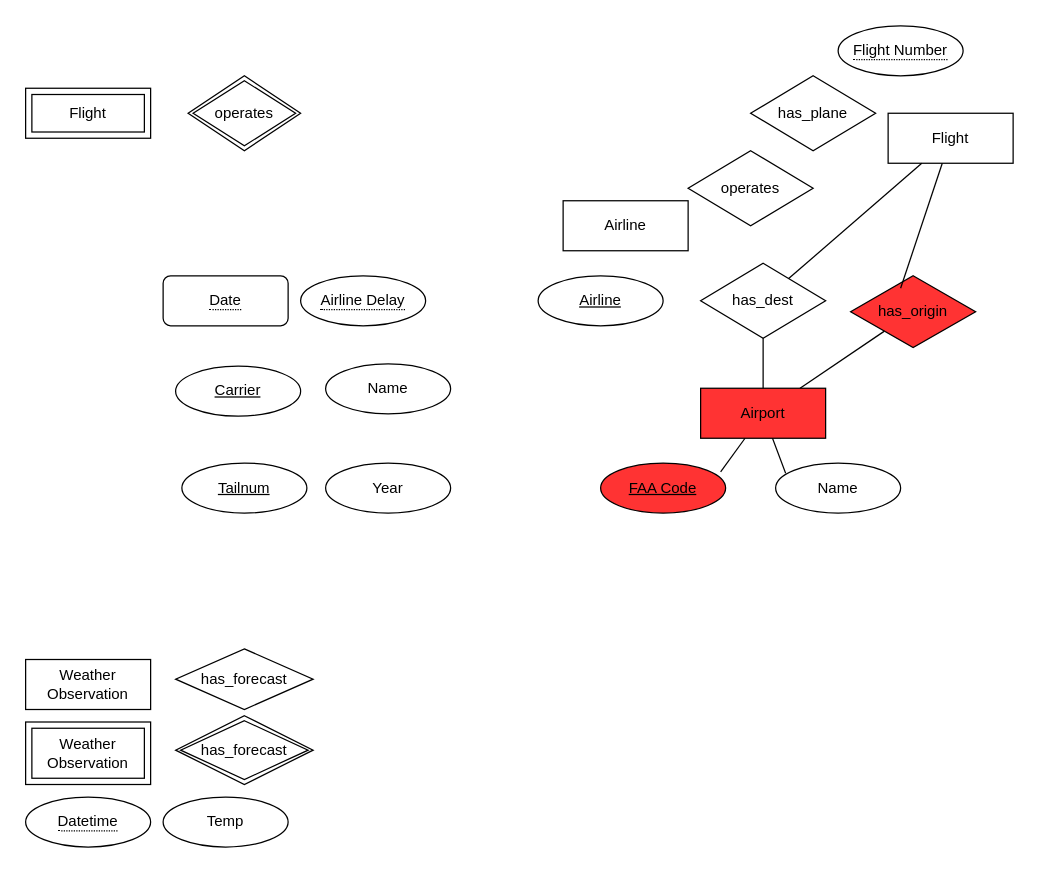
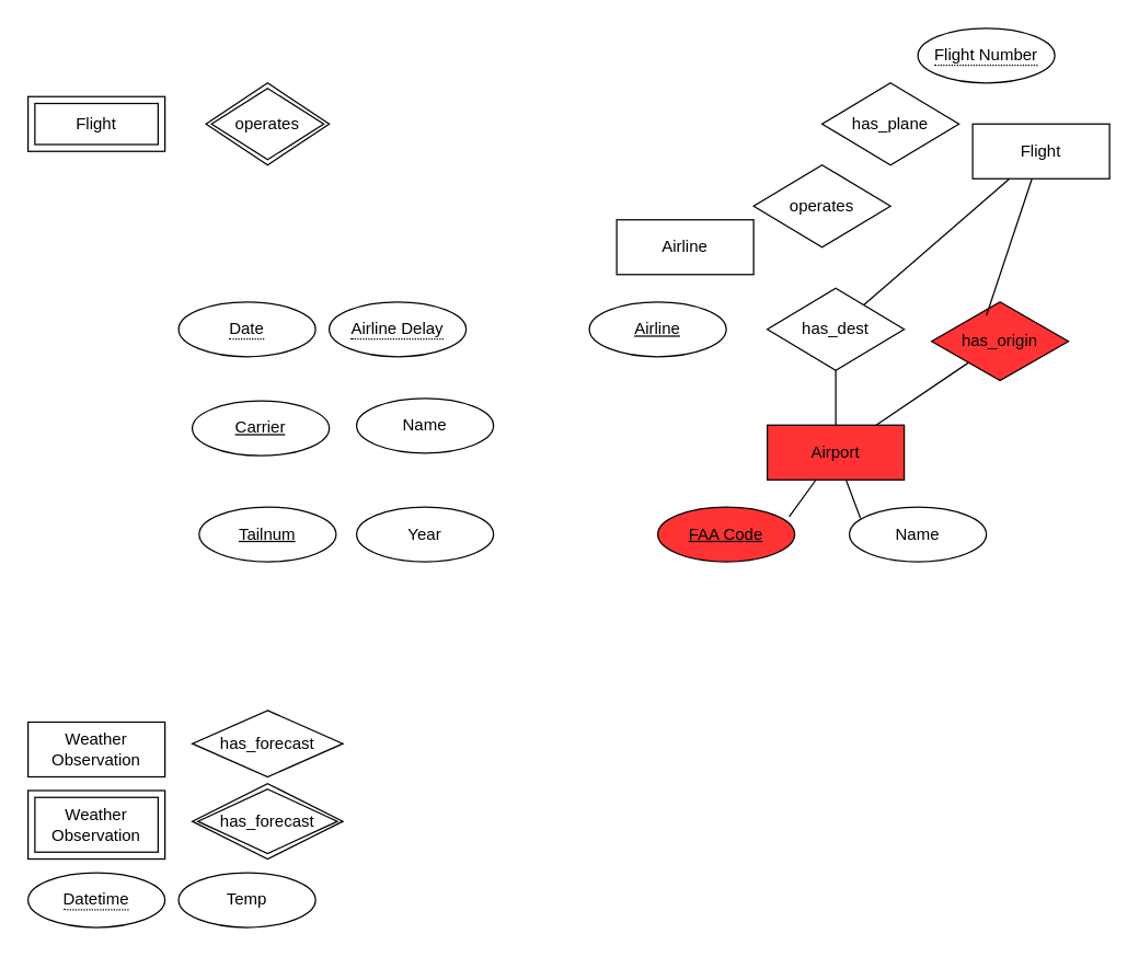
  <mxCell id="0" />
  <mxCell id="1" parent="0" />
  <mxCell id="2" value="has_plane" style="shape=rhombus;perimeter=rhombusPerimeter;whiteSpace=wrap;html=1;align=center;" parent="1" vertex="1"><mxGeometry x="600" y="60" width="100" height="60" as="geometry" /></mxCell>
  <mxCell id="3" value="has_origin" style="shape=rhombus;perimeter=rhombusPerimeter;whiteSpace=wrap;html=1;align=center;fillColor=#FF3333;" parent="1" vertex="1"><mxGeometry x="680" y="220" width="100" height="57.5" as="geometry" /></mxCell>
  <mxCell id="4" value="Airline" style="whiteSpace=wrap;html=1;align=center;" parent="1" vertex="1"><mxGeometry x="450" y="160" width="100" height="40" as="geometry" /></mxCell>
  <mxCell id="5" value="Airport" style="whiteSpace=wrap;html=1;align=center;fillColor=#FF3333;" parent="1" vertex="1"><mxGeometry x="560" y="310" width="100" height="40" as="geometry" /></mxCell>
  <mxCell id="6" value="has_dest" style="shape=rhombus;perimeter=rhombusPerimeter;whiteSpace=wrap;html=1;align=center;" parent="1" vertex="1"><mxGeometry x="560" y="210" width="100" height="60" as="geometry" /></mxCell>
  <mxCell id="7" value="Carrier" style="ellipse;whiteSpace=wrap;html=1;align=center;fontStyle=4;" parent="1" vertex="1"><mxGeometry x="140" y="292.36" width="100" height="40" as="geometry" /></mxCell>
  <mxCell id="8" value="Name" style="ellipse;whiteSpace=wrap;html=1;align=center;" parent="1" vertex="1"><mxGeometry x="260" y="290.43" width="100" height="40" as="geometry" /></mxCell>
  <mxCell id="9" value="FAA Code" style="ellipse;whiteSpace=wrap;html=1;align=center;fontStyle=4;fillColor=#FF3333;" parent="1" vertex="1"><mxGeometry x="480" y="369.86" width="100" height="40" as="geometry" /></mxCell>
  <mxCell id="10" value="Tailnum" style="ellipse;whiteSpace=wrap;html=1;align=center;fontStyle=4;" parent="1" vertex="1"><mxGeometry x="145" y="369.86" width="100" height="40" as="geometry" /></mxCell>
  <mxCell id="11" value="Name" style="ellipse;whiteSpace=wrap;html=1;align=center;" parent="1" vertex="1"><mxGeometry x="620" y="369.86" width="100" height="40" as="geometry" /></mxCell>
  <mxCell id="12" value="Temp" style="ellipse;whiteSpace=wrap;html=1;align=center;" parent="1" vertex="1"><mxGeometry x="130" y="637" width="100" height="40" as="geometry" /></mxCell>
  <mxCell id="13" value="Weather Observation" style="shape=ext;margin=3;double=1;whiteSpace=wrap;html=1;align=center;" parent="1" vertex="1"><mxGeometry x="20" y="577" width="100" height="50" as="geometry" /></mxCell>
  <mxCell id="14" value="has_forecast" style="shape=rhombus;double=1;perimeter=rhombusPerimeter;whiteSpace=wrap;html=1;align=center;" parent="1" vertex="1"><mxGeometry x="140" y="572" width="110" height="55" as="geometry" /></mxCell>
  <mxCell id="15" value="&lt;span style=&quot;border-bottom: 1px dotted&quot;&gt;Datetime&lt;/span&gt;" style="ellipse;whiteSpace=wrap;html=1;align=center;" parent="1" vertex="1"><mxGeometry x="20" y="637" width="100" height="40" as="geometry" /></mxCell>
  <mxCell id="16" value="&lt;u&gt;Airline&lt;/u&gt;" style="ellipse;whiteSpace=wrap;html=1;align=center;" parent="1" vertex="1"><mxGeometry x="430" y="220" width="100" height="40" as="geometry" /></mxCell>
  <mxCell id="17" value="operates" style="shape=rhombus;double=1;perimeter=rhombusPerimeter;whiteSpace=wrap;html=1;align=center;" parent="1" vertex="1"><mxGeometry x="150" y="60" width="90" height="60" as="geometry" /></mxCell>
  <mxCell id="18" value="&lt;span style=&quot;border-bottom: 1px dotted&quot;&gt;Flight Number&lt;/span&gt;" style="ellipse;whiteSpace=wrap;html=1;align=center;" parent="1" vertex="1"><mxGeometry x="670" width="100" height="40" as="geometry" y="20" /></mxCell>
- <mxCell id="19" value="&lt;span style=&quot;border-bottom: 1px dotted&quot;&gt;Date&lt;/span&gt;" style="whiteSpace=wrap;html=1;align=center;rounded=1;" parent="1" vertex="1"><mxGeometry x="130" y="220" width="100" height="40" as="geometry" /></mxCell>
+ <mxCell id="19" value="&lt;span style=&quot;border-bottom: 1px dotted&quot;&gt;Date&lt;/span&gt;" style="ellipse;whiteSpace=wrap;html=1;align=center;" parent="1" vertex="1"><mxGeometry x="130" y="220" width="100" height="40" as="geometry" /></mxCell>
  <mxCell id="20" value="&lt;span style=&quot;border-bottom: 1px dotted&quot;&gt;Airline Delay&lt;/span&gt;" style="ellipse;whiteSpace=wrap;html=1;align=center;" parent="1" vertex="1"><mxGeometry x="240" y="220" width="100" height="40" as="geometry" /></mxCell>
  <mxCell id="21" value="Year" style="ellipse;whiteSpace=wrap;html=1;align=center;" parent="1" vertex="1"><mxGeometry x="260" y="369.86" width="100" height="40" as="geometry" /></mxCell>
  <mxCell id="22" value="Weather Observation" style="whiteSpace=wrap;html=1;align=center;" parent="1" vertex="1"><mxGeometry x="20" y="527" width="100" height="40" as="geometry" /></mxCell>
  <mxCell id="23" value="has_forecast" style="shape=rhombus;perimeter=rhombusPerimeter;whiteSpace=wrap;html=1;align=center;" parent="1" vertex="1"><mxGeometry x="140" y="518.5" width="110" height="48.5" as="geometry" /></mxCell>
  <mxCell id="24" value="Flight" style="shape=ext;margin=3;double=1;whiteSpace=wrap;html=1;align=center;" parent="1" vertex="1"><mxGeometry x="20" y="70" width="100" height="40" as="geometry" /></mxCell>
  <mxCell id="25" value="Flight" style="whiteSpace=wrap;html=1;align=center;" parent="1" vertex="1"><mxGeometry x="710" y="90" width="100" height="40" as="geometry" /></mxCell>
  <mxCell id="26" value="operates" style="shape=rhombus;perimeter=rhombusPerimeter;whiteSpace=wrap;html=1;align=center;" parent="1" vertex="1"><mxGeometry x="550" y="120" width="100" height="60" as="geometry" /></mxCell>
  <mxCell id="27" value="" style="endArrow=none;html=1;entryX=0.96;entryY=0.178;entryDx=0;entryDy=0;entryPerimeter=0;fillColor=#FF3333;" parent="1" source="5" target="9" edge="1"><mxGeometry width="50" height="50" relative="1" as="geometry"><mxPoint x="490" y="310" as="sourcePoint" /><mxPoint x="540" y="260" as="targetPoint" /><Array as="points" /></mxGeometry></mxCell>
  <mxCell id="28" value="" style="endArrow=none;html=1;exitX=0.08;exitY=0.203;exitDx=0;exitDy=0;exitPerimeter=0;" parent="1" source="11" target="5" edge="1"><mxGeometry width="50" height="50" relative="1" as="geometry"><mxPoint x="490" y="310" as="sourcePoint" /><mxPoint x="540" y="260" as="targetPoint" /></mxGeometry></mxCell>
  <mxCell id="29" value="" style="endArrow=none;html=1;fillColor=#FF3333;" parent="1" source="5" target="3" edge="1"><mxGeometry width="50" height="50" relative="1" as="geometry"><mxPoint x="490" y="220" as="sourcePoint" /><mxPoint x="540" y="170" as="targetPoint" /></mxGeometry></mxCell>
  <mxCell id="30" value="" style="endArrow=none;html=1;entryX=0.4;entryY=0.174;entryDx=0;entryDy=0;entryPerimeter=0;" parent="1" source="25" target="3" edge="1"><mxGeometry width="50" height="50" relative="1" as="geometry"><mxPoint x="490" y="220" as="sourcePoint" /><mxPoint x="540" y="170" as="targetPoint" /></mxGeometry></mxCell>
  <mxCell id="31" value="" style="endArrow=none;html=1;" parent="1" source="25" target="6" edge="1"><mxGeometry width="50" height="50" relative="1" as="geometry"><mxPoint x="490" y="220" as="sourcePoint" /><mxPoint x="540" y="170" as="targetPoint" /></mxGeometry></mxCell>
  <mxCell id="32" value="" style="endArrow=none;html=1;" parent="1" source="5" target="6" edge="1"><mxGeometry width="50" height="50" relative="1" as="geometry"><mxPoint x="490" y="220" as="sourcePoint" /><mxPoint x="540" y="170" as="targetPoint" /></mxGeometry></mxCell>
